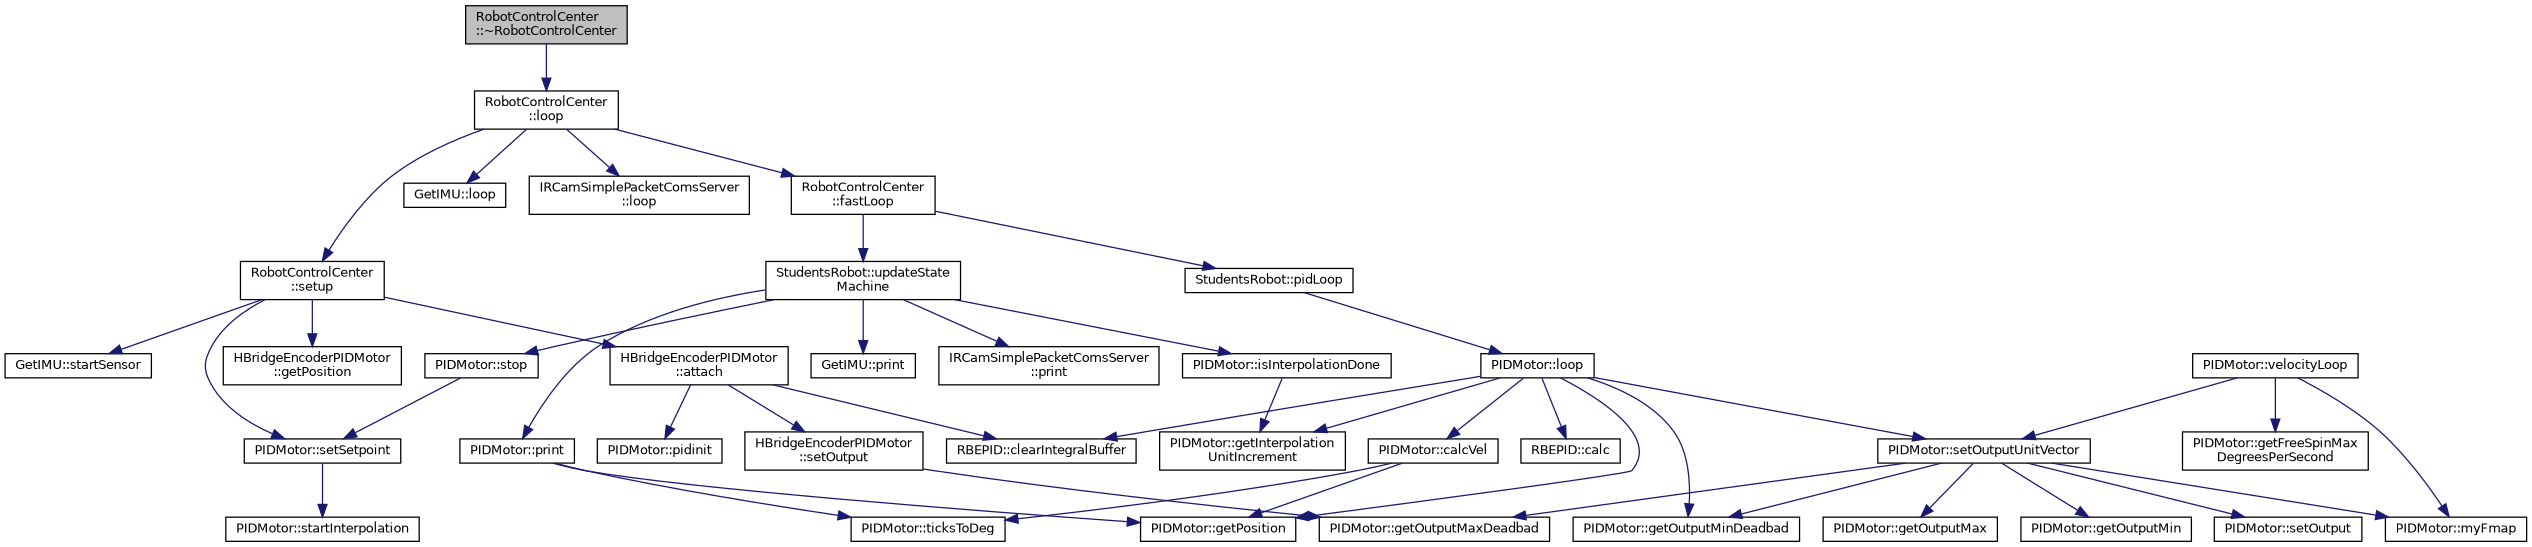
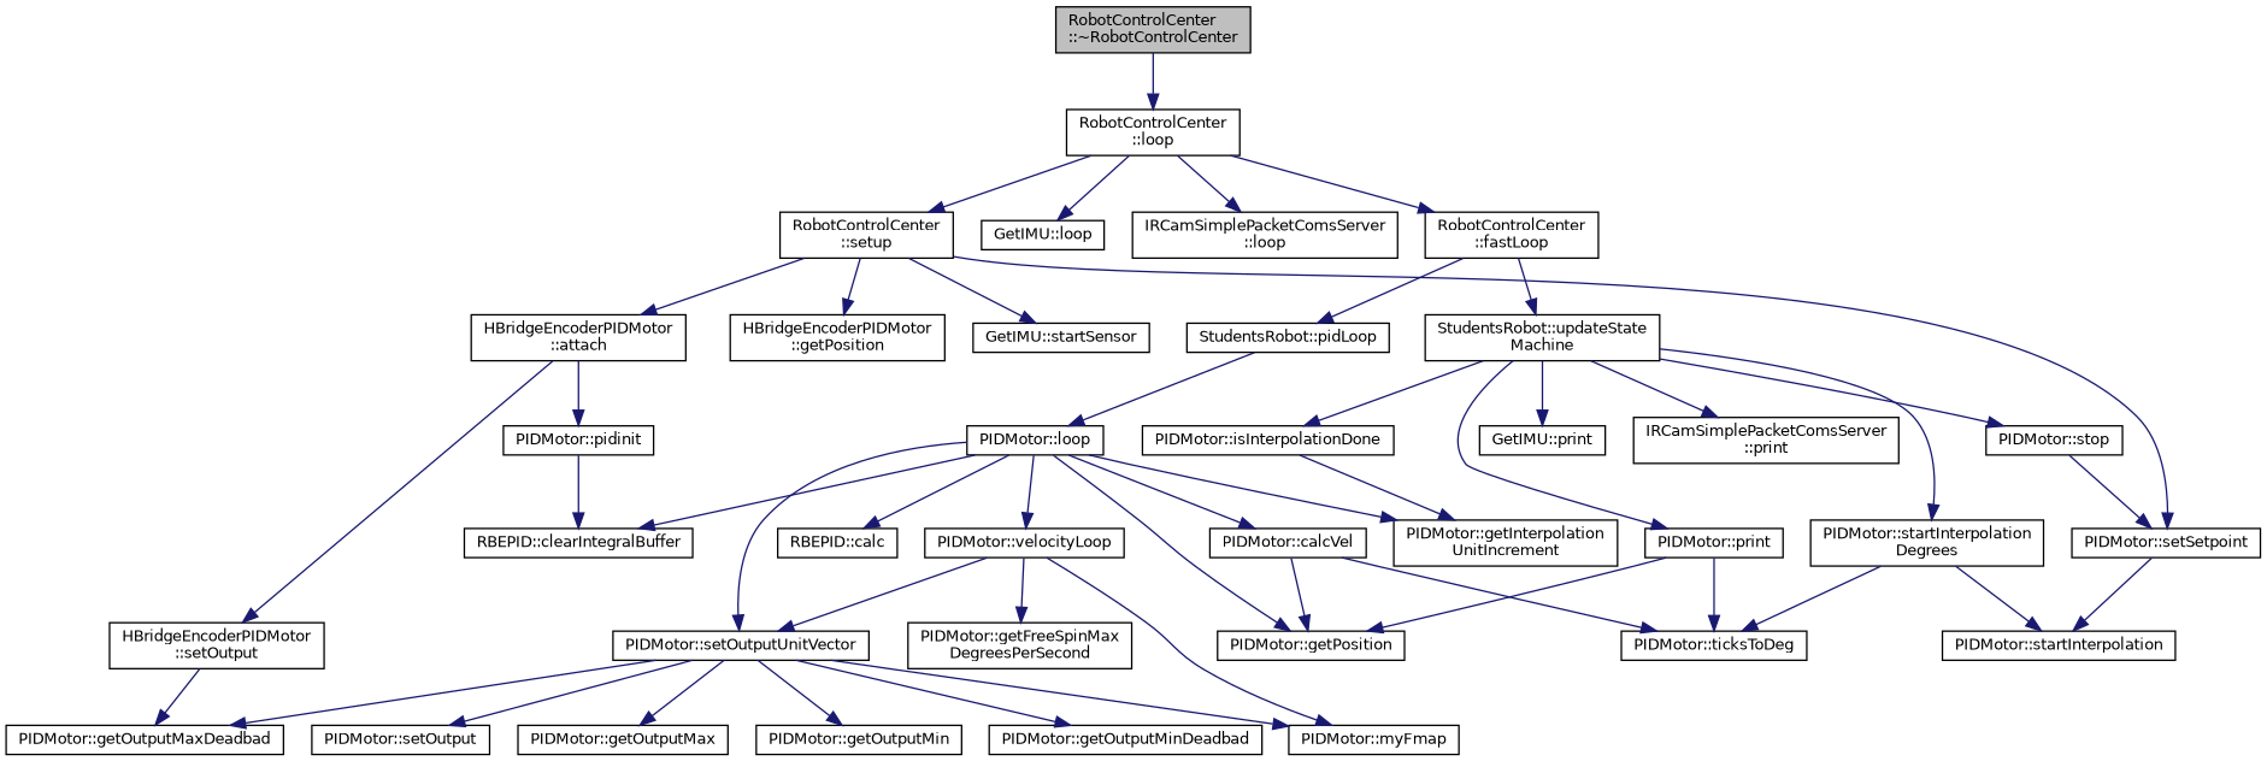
  digraph {
    rankdir=TB
    node [color=black fillcolor=white fontname=Helvetica fontsize=10 shape=record style=filled]
    edge [color=midnightblue fontname=Helvetica fontsize=10 labelfontname=Helvetica labelfontsize=10 style=solid]
    n1 [fillcolor=grey75 fontcolor=black height=0.2 label="RobotControlCenter\l::~RobotControlCenter" width=0.4]
    n2 [height=0.2 label="RobotControlCenter\l::loop" width=0.4]
    n3 [height=0.2 label="RobotControlCenter\l::setup" width=0.4]
    n4 [height=0.2 label="GetIMU::loop" width=0.4]
    n5 [height=0.2 label="IRCamSimplePacketComsServer\l::loop" width=0.4]
    n6 [height=0.2 label="RobotControlCenter\l::fastLoop" width=0.4]
    n7 [height=0.2 label="HBridgeEncoderPIDMotor\l::attach" width=0.4]
    n8 [height=0.2 label="PIDMotor::setSetpoint" width=0.4]
    n9 [height=0.2 label="HBridgeEncoderPIDMotor\l::getPosition" width=0.4]
    n10 [height=0.2 label="GetIMU::startSensor" width=0.4]
    n11 [height=0.2 label="StudentsRobot::pidLoop" width=0.4]
    n12 [height=0.2 label="StudentsRobot::updateState\lMachine" width=0.4]
    n13 [height=0.2 label="PIDMotor::pidinit" width=0.4]
    n14 [height=0.2 label="HBridgeEncoderPIDMotor\l::setOutput" width=0.4]
    n15 [height=0.2 label="PIDMotor::startInterpolation" width=0.4]
    n16 [height=0.2 label="RBEPID::clearIntegralBuffer" width=0.4]
    n17 [height=0.2 label="PIDMotor::getOutputMaxDeadbad" width=0.4]
    n18 [height=0.2 label="PIDMotor::loop" width=0.4]
+   n19 [height=0.2 label="PIDMotor::startInterpolation\lDegrees" width=0.4]
    n20 [height=0.2 label="PIDMotor::print" width=0.4]
    n21 [height=0.2 label="GetIMU::print" width=0.4]
    n22 [height=0.2 label="IRCamSimplePacketComsServer\l::print" width=0.4]
    n23 [height=0.2 label="PIDMotor::isInterpolationDone" width=0.4]
    n24 [height=0.2 label="PIDMotor::stop" width=0.4]
    n25 [height=0.2 label="RBEPID::calc" width=0.4]
    n26 [height=0.2 label="PIDMotor::calcVel" width=0.4]
    n27 [height=0.2 label="PIDMotor::getPosition" width=0.4]
    n28 [height=0.2 label="PIDMotor::getInterpolation\lUnitIncrement" width=0.4]
    n29 [height=0.2 label="PIDMotor::setOutputUnitVector" width=0.4]
    n30 [height=0.2 label="PIDMotor::velocityLoop" width=0.4]
    n31 [height=0.2 label="PIDMotor::ticksToDeg" width=0.4]
    n32 [height=0.2 label="PIDMotor::getOutputMax" width=0.4]
    n33 [height=0.2 label="PIDMotor::getOutputMin" width=0.4]
    n34 [height=0.2 label="PIDMotor::getOutputMinDeadbad" width=0.4]
    n35 [height=0.2 label="PIDMotor::myFmap" width=0.4]
    n36 [height=0.2 label="PIDMotor::setOutput" width=0.4]
    n37 [height=0.2 label="PIDMotor::getFreeSpinMax\lDegreesPerSecond" width=0.4]
    n1 -> n2
    n2 -> n3
    n2 -> n4
    n2 -> n5
    n2 -> n6
    n3 -> n7
    n3 -> n8
    n3 -> n9
    n3 -> n10
    n6 -> n11
    n6 -> n12
    n7 -> n13
    n7 -> n14
    n8 -> n15
    n11 -> n18
+   n12 -> n19
    n12 -> n20
    n12 -> n21
    n12 -> n22
    n12 -> n23
    n12 -> n24
-   n7 -> n16
+   n13 -> n16
    n14 -> n17
    n18 -> n16
    n18 -> n25
    n18 -> n26
    n18 -> n27
    n18 -> n28
    n18 -> n29
-   n18 -> n34
+   n18 -> n30
+   n19 -> n15
+   n19 -> n31
    n20 -> n27
    n20 -> n31
    n23 -> n28
    n24 -> n8
    n26 -> n27
    n26 -> n31
    n29 -> n17
    n29 -> n32
    n29 -> n33
    n29 -> n34
    n29 -> n35
    n29 -> n36
    n30 -> n29
    n30 -> n35
    n30 -> n37
  }
